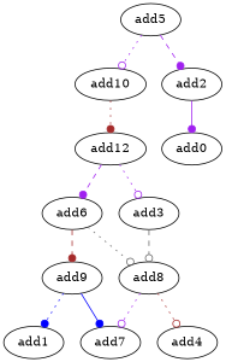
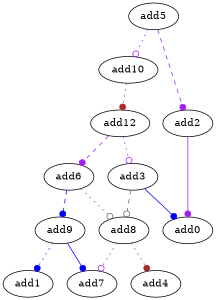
  strict digraph {
    node [opcode=add]
    edge [arrowhead=dot color=purple style=dotted]
    add9
    add1
    add7
    add10
    add12
    add5
    add2
    add6
    add3
    add0
    add8
    add4
    add9 -> add1 [color=blue]
    add9 -> add7 [color=blue style=solid]
    add10 -> add12 [color=brown]
    add12 -> add6 [style=dashed]
    add12 -> add3 [arrowhead=odot]
    add5 -> add10 [arrowhead=odot]
    add5 -> add2 [style=dashed]
    add2 -> add0 [style=solid]
-   add6 -> add9 [color=brown style=dashed]
+   add6 -> add9 [color=blue style=dashed]
    add6 -> add8 [arrowhead=odot color=gray40]
+   add3 -> add0 [color=blue style=solid]
    add3 -> add8 [arrowhead=odot color=gray40 style=dashed]
    add8 -> add7 [arrowhead=odot]
-   add8 -> add4 [arrowhead=odot color=brown]
+   add8 -> add4 [color=brown]
  }
